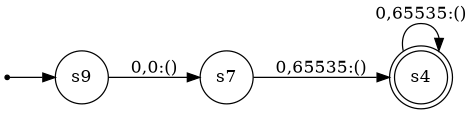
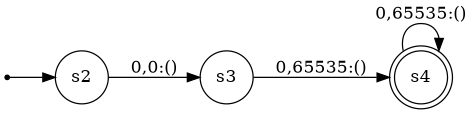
  digraph {
    rankdir=LR
    node [shape=circle]
    init [shape=point]
-   s2 [label=s9]
-   s3 [label=s7]
+   s2
+   s3
    s4 [shape=doublecircle]
    init -> s2
    s2 -> s3 [label="0,0:()"]
    s3 -> s4 [label="0,65535:()"]
    s4 -> s4 [label="0,65535:()"]
  }
